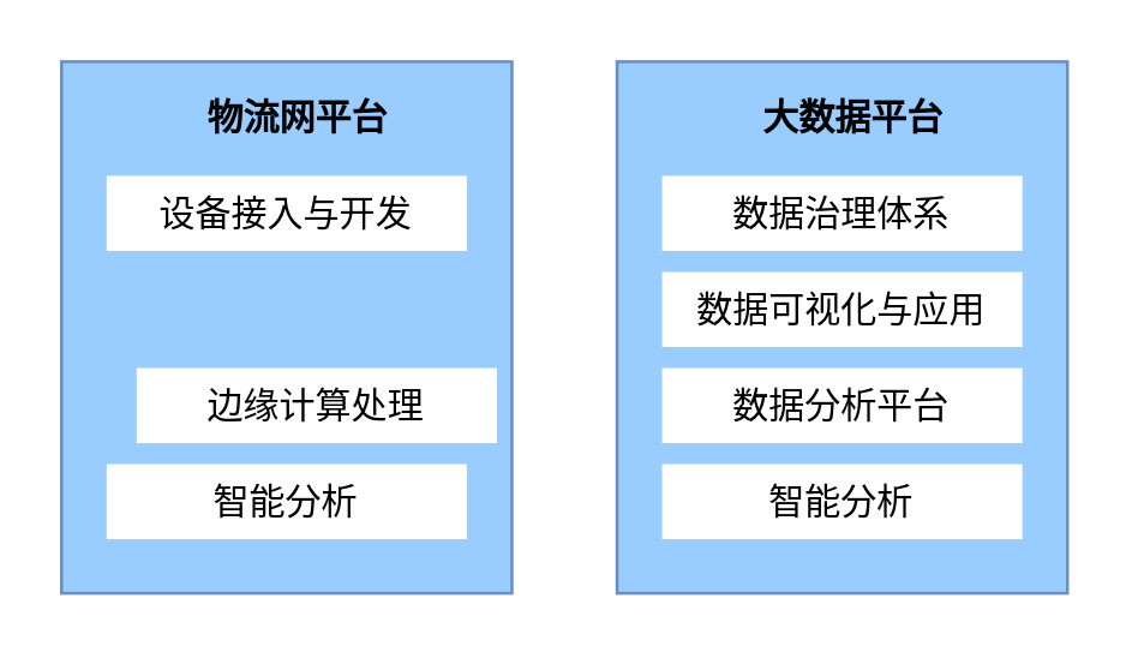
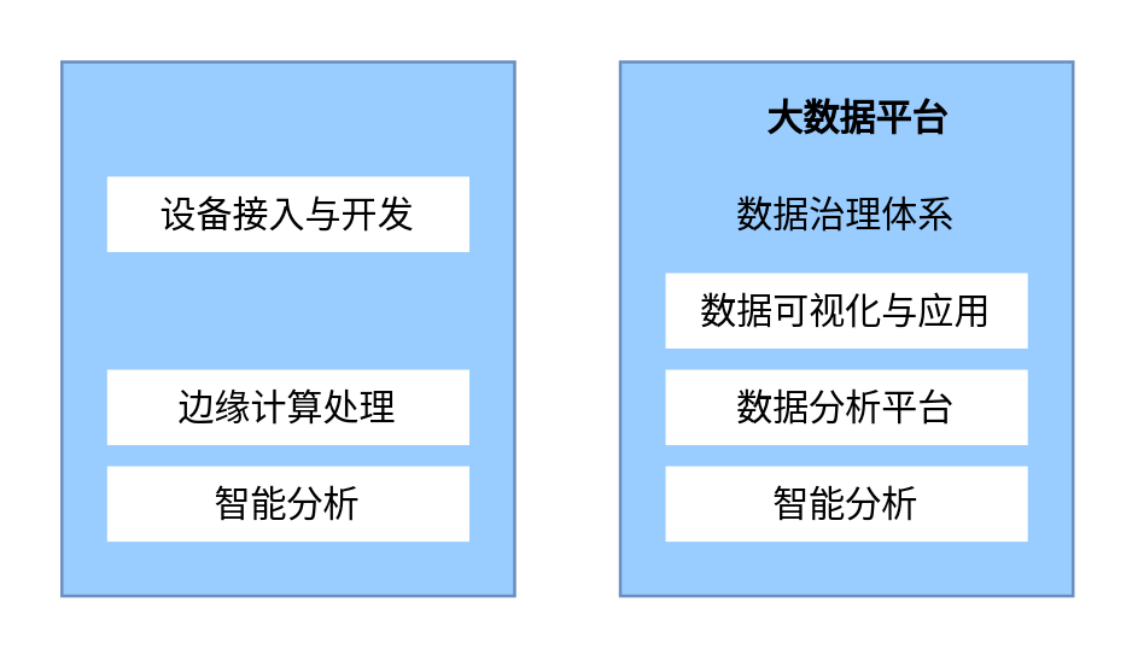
  <mxCell id="0" />
  <mxCell id="1" parent="0" />
  <mxCell id="2" value="" style="rounded=0;whiteSpace=wrap;html=1;fillColor=#99CCFF;strokeColor=#6c8ebf;" vertex="1" parent="1"><mxGeometry x="20" y="20" width="150" height="177" as="geometry" /></mxCell>
  <mxCell id="3" value="设备接入与开发" style="rounded=0;whiteSpace=wrap;html=1;strokeColor=none;" vertex="1" parent="1"><mxGeometry x="35" y="58" width="120" height="25" as="geometry" /></mxCell>
- <mxCell id="4" value="物流网平台" style="text;html=1;strokeColor=none;fillColor=none;align=center;verticalAlign=middle;whiteSpace=wrap;rounded=0;fontStyle=1" vertex="1" parent="1"><mxGeometry x="61" y="24" width="76" height="30" as="geometry" /></mxCell>
- <mxCell id="5" value="边缘计算处理" style="rounded=0;whiteSpace=wrap;html=1;strokeColor=none;" vertex="1" parent="1"><mxGeometry x="45" y="122" width="120" height="25" as="geometry" /></mxCell>
+ <mxCell id="5" value="边缘计算处理" style="rounded=0;whiteSpace=wrap;html=1;strokeColor=none;" vertex="1" parent="1"><mxGeometry x="35" y="122" width="120" height="25" as="geometry" /></mxCell>
  <mxCell id="6" value="智能分析" style="rounded=0;whiteSpace=wrap;html=1;strokeColor=none;" vertex="1" parent="1"><mxGeometry x="35" y="154" width="120" height="25" as="geometry" /></mxCell>
  <mxCell id="7" value="" style="rounded=0;whiteSpace=wrap;html=1;fillColor=#99CCFF;strokeColor=#6c8ebf;" vertex="1" parent="1"><mxGeometry x="205" y="20" width="150" height="177" as="geometry" /></mxCell>
- <mxCell id="8" value="数据治理体系" style="rounded=0;whiteSpace=wrap;html=1;strokeColor=none;" vertex="1" parent="1"><mxGeometry x="220" y="58" width="120" height="25" as="geometry" /></mxCell>
+ <mxCell id="8" value="数据治理体系" style="rounded=0;whiteSpace=wrap;html=1;strokeColor=none;fillColor=#99ccff;" vertex="1" parent="1"><mxGeometry x="220" y="58" width="120" height="25" as="geometry" /></mxCell>
  <mxCell id="9" value="大数据平台" style="text;html=1;strokeColor=none;fillColor=none;align=center;verticalAlign=middle;whiteSpace=wrap;rounded=0;fontStyle=1" vertex="1" parent="1"><mxGeometry x="246" y="24" width="76" height="30" as="geometry" /></mxCell>
  <mxCell id="10" value="数据可视化与应用" style="rounded=0;whiteSpace=wrap;html=1;strokeColor=none;" vertex="1" parent="1"><mxGeometry x="220" y="90" width="120" height="25" as="geometry" /></mxCell>
  <mxCell id="11" value="数据分析平台" style="rounded=0;whiteSpace=wrap;html=1;strokeColor=none;" vertex="1" parent="1"><mxGeometry x="220" y="122" width="120" height="25" as="geometry" /></mxCell>
  <mxCell id="12" value="智能分析" style="rounded=0;whiteSpace=wrap;html=1;strokeColor=none;" vertex="1" parent="1"><mxGeometry x="220" y="154" width="120" height="25" as="geometry" /></mxCell>
